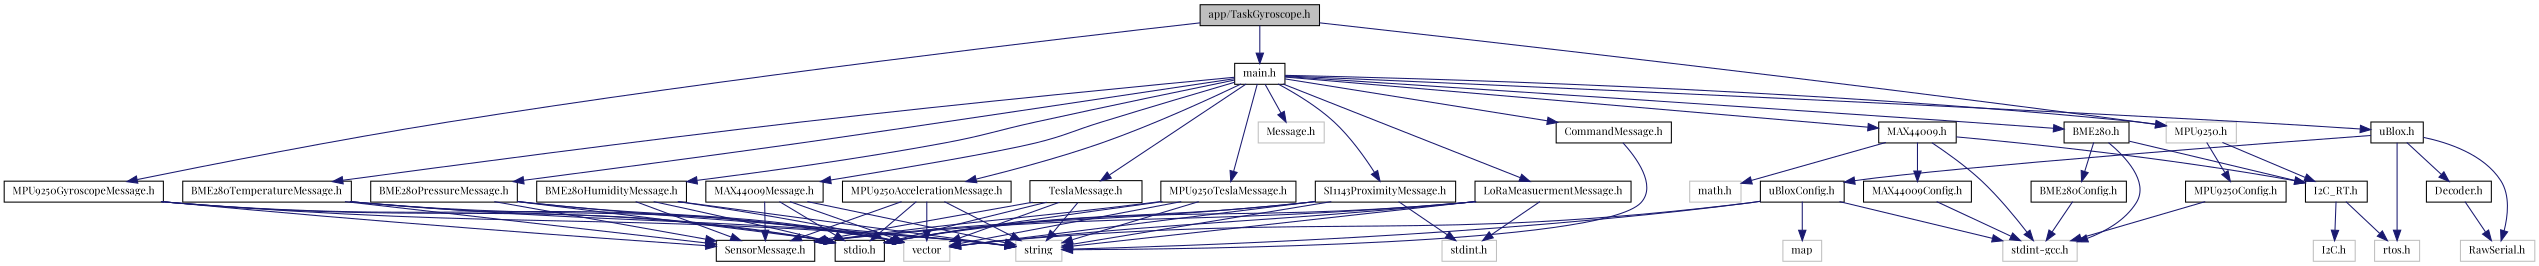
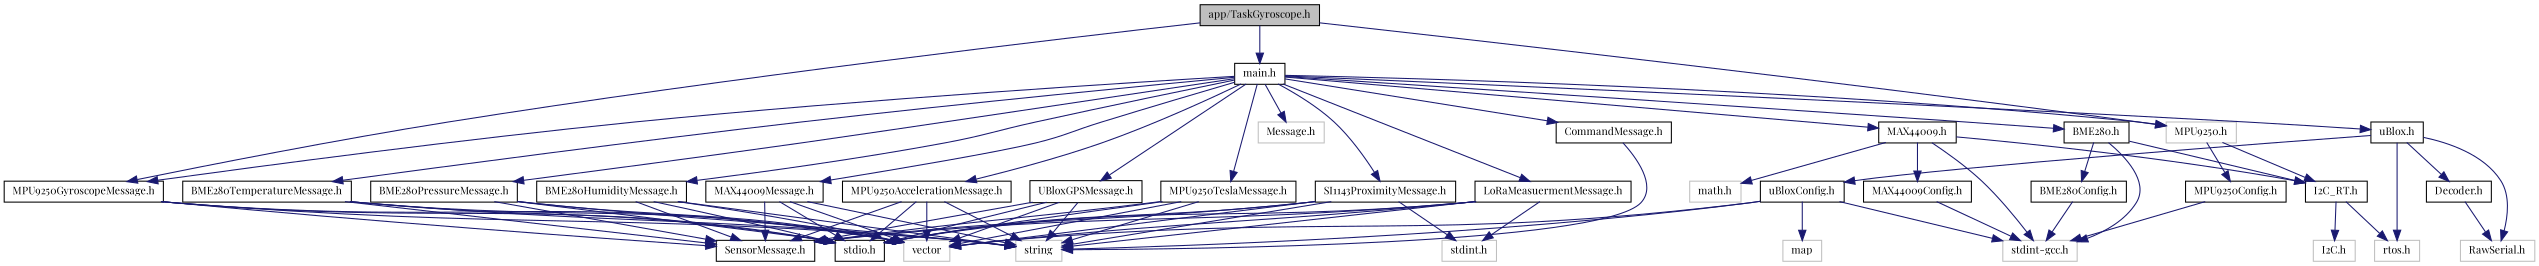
  digraph {
    fontname="Playfair Display"
    node [color=black fillcolor=white fontname="Playfair Display" fontsize=10 shape=record style=filled]
    edge [color=midnightblue fontname="Playfair Display" fontsize=10 labelfontname=Helvetica labelfontsize=10 style=solid]
    n1 [fillcolor=grey75 fontcolor=black height=0.2 label="app/TaskGyroscope.h" width=0.4]
    n2 [color=grey75 height=0.2 label="MPU9250.h" width=0.4]
    n3 [height=0.2 label="MPU9250GyroscopeMessage.h" width=0.4]
    n4 [height=0.2 label="main.h" width=0.4]
    n5 [height=0.2 label="I2C_RT.h" width=0.4]
    n6 [height=0.2 label="MPU9250Config.h" width=0.4]
    n7 [height=0.2 label="stdio.h" width=0.4]
    n8 [color=grey75 height=0.2 label=string width=0.4]
    n9 [color=grey75 height=0.2 label=vector width=0.4]
    n10 [height=0.2 label="SensorMessage.h" width=0.4]
    n11 [color=grey75 height=0.2 label="Message.h" width=0.4]
    n12 [height=0.2 label="BME280.h" width=0.4]
    n13 [height=0.2 label="BME280TemperatureMessage.h" width=0.4]
    n14 [height=0.2 label="BME280PressureMessage.h" width=0.4]
    n15 [height=0.2 label="BME280HumidityMessage.h" width=0.4]
    n16 [height=0.2 label="MAX44009.h" width=0.4]
    n17 [height=0.2 label="MAX44009Message.h" width=0.4]
    n18 [height=0.2 label="MPU9250AccelerationMessage.h" width=0.4]
    n19 [height=0.2 label="MPU9250TeslaMessage.h" width=0.4]
    n20 [height=0.2 label="SI1143ProximityMessage.h" width=0.4]
    n21 [height=0.2 label="uBlox.h" width=0.4]
-   n22 [height=0.2 label="TeslaMessage.h" width=0.4]
+   n22 [height=0.2 label="UBloxGPSMessage.h" width=0.4]
    n23 [height=0.2 label="LoRaMeasuermentMessage.h" width=0.4]
    n24 [height=0.2 label="CommandMessage.h" width=0.4]
    n25 [color=grey75 height=0.2 label="I2C.h" width=0.4]
    n26 [color=grey75 height=0.2 label="rtos.h" width=0.4]
    n27 [color=grey75 height=0.2 label="stdint-gcc.h" width=0.4]
    n28 [height=0.2 label="BME280Config.h" width=0.4]
    n29 [color=grey75 height=0.2 label="math.h" width=0.4]
    n30 [height=0.2 label="MAX44009Config.h" width=0.4]
    n31 [color=grey75 height=0.2 label="stdint.h" width=0.4]
    n32 [color=grey75 height=0.2 label="RawSerial.h" width=0.4]
    n33 [height=0.2 label="Decoder.h" width=0.4]
    n34 [height=0.2 label="uBloxConfig.h" width=0.4]
    n35 [color=grey75 height=0.2 label=map width=0.4]
    n1 -> n2
    n1 -> n3
    n1 -> n4
    n2 -> n5
    n2 -> n6
    n3 -> n7
    n3 -> n8
    n3 -> n9
    n3 -> n10
    n4 -> n2
+   n4 -> n3
    n4 -> n11
    n4 -> n12
    n4 -> n13
    n4 -> n14
    n4 -> n15
    n4 -> n16
    n4 -> n17
    n4 -> n18
    n4 -> n19
    n4 -> n20
    n4 -> n21
    n4 -> n22
    n4 -> n23
    n4 -> n24
    n5 -> n25
    n5 -> n26
    n6 -> n27
    n12 -> n5
    n12 -> n27
    n12 -> n28
    n13 -> n7
    n13 -> n8
    n13 -> n9
    n13 -> n10
    n14 -> n7
    n14 -> n8
    n14 -> n9
    n14 -> n10
    n15 -> n7
    n15 -> n8
    n15 -> n9
    n15 -> n10
    n16 -> n5
    n16 -> n27
    n16 -> n29
    n16 -> n30
    n17 -> n7
    n17 -> n8
    n17 -> n9
    n17 -> n10
    n18 -> n7
    n18 -> n8
    n18 -> n9
    n18 -> n10
    n19 -> n7
    n19 -> n8
    n19 -> n9
    n19 -> n10
    n20 -> n7
    n20 -> n8
    n20 -> n9
    n20 -> n10
    n20 -> n31
    n21 -> n26
    n21 -> n32
    n21 -> n33
    n21 -> n34
    n22 -> n7
    n22 -> n8
    n22 -> n9
    n22 -> n10
    n23 -> n7
    n23 -> n8
    n23 -> n9
    n23 -> n10
    n23 -> n31
    n24 -> n8
    n28 -> n27
    n30 -> n27
    n33 -> n32
    n34 -> n8
    n34 -> n9
    n34 -> n27
    n34 -> n35
  }
